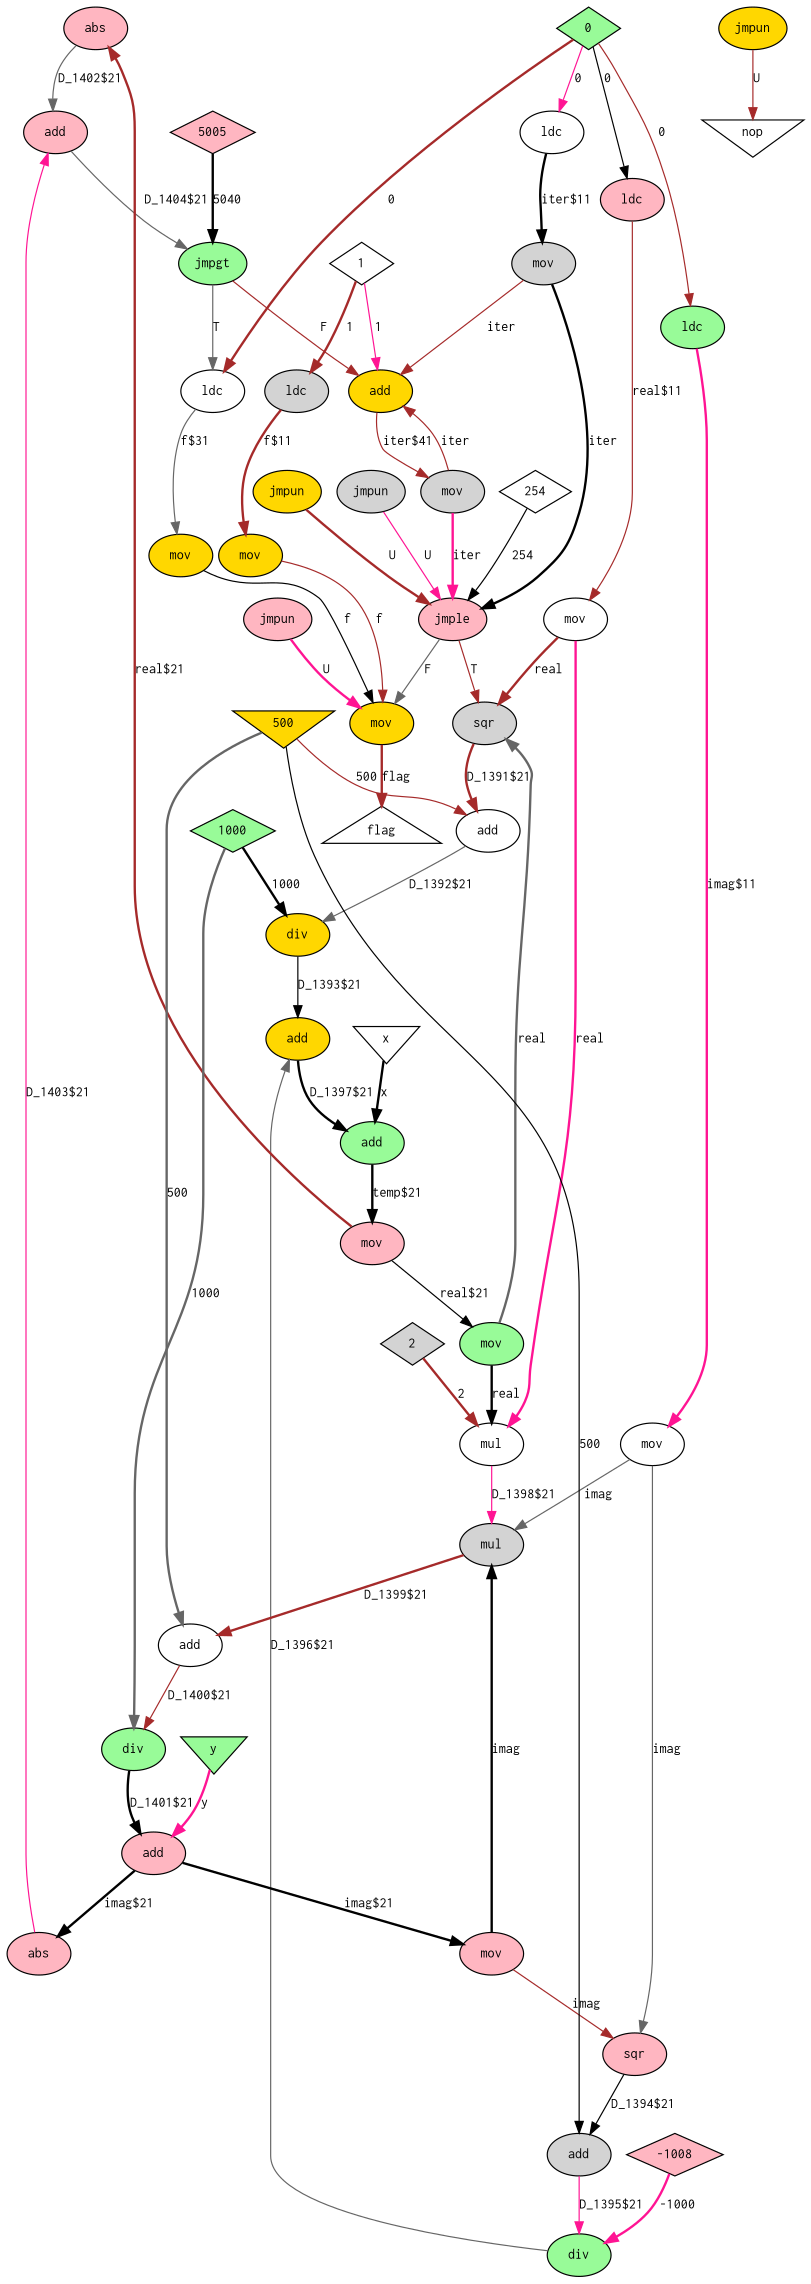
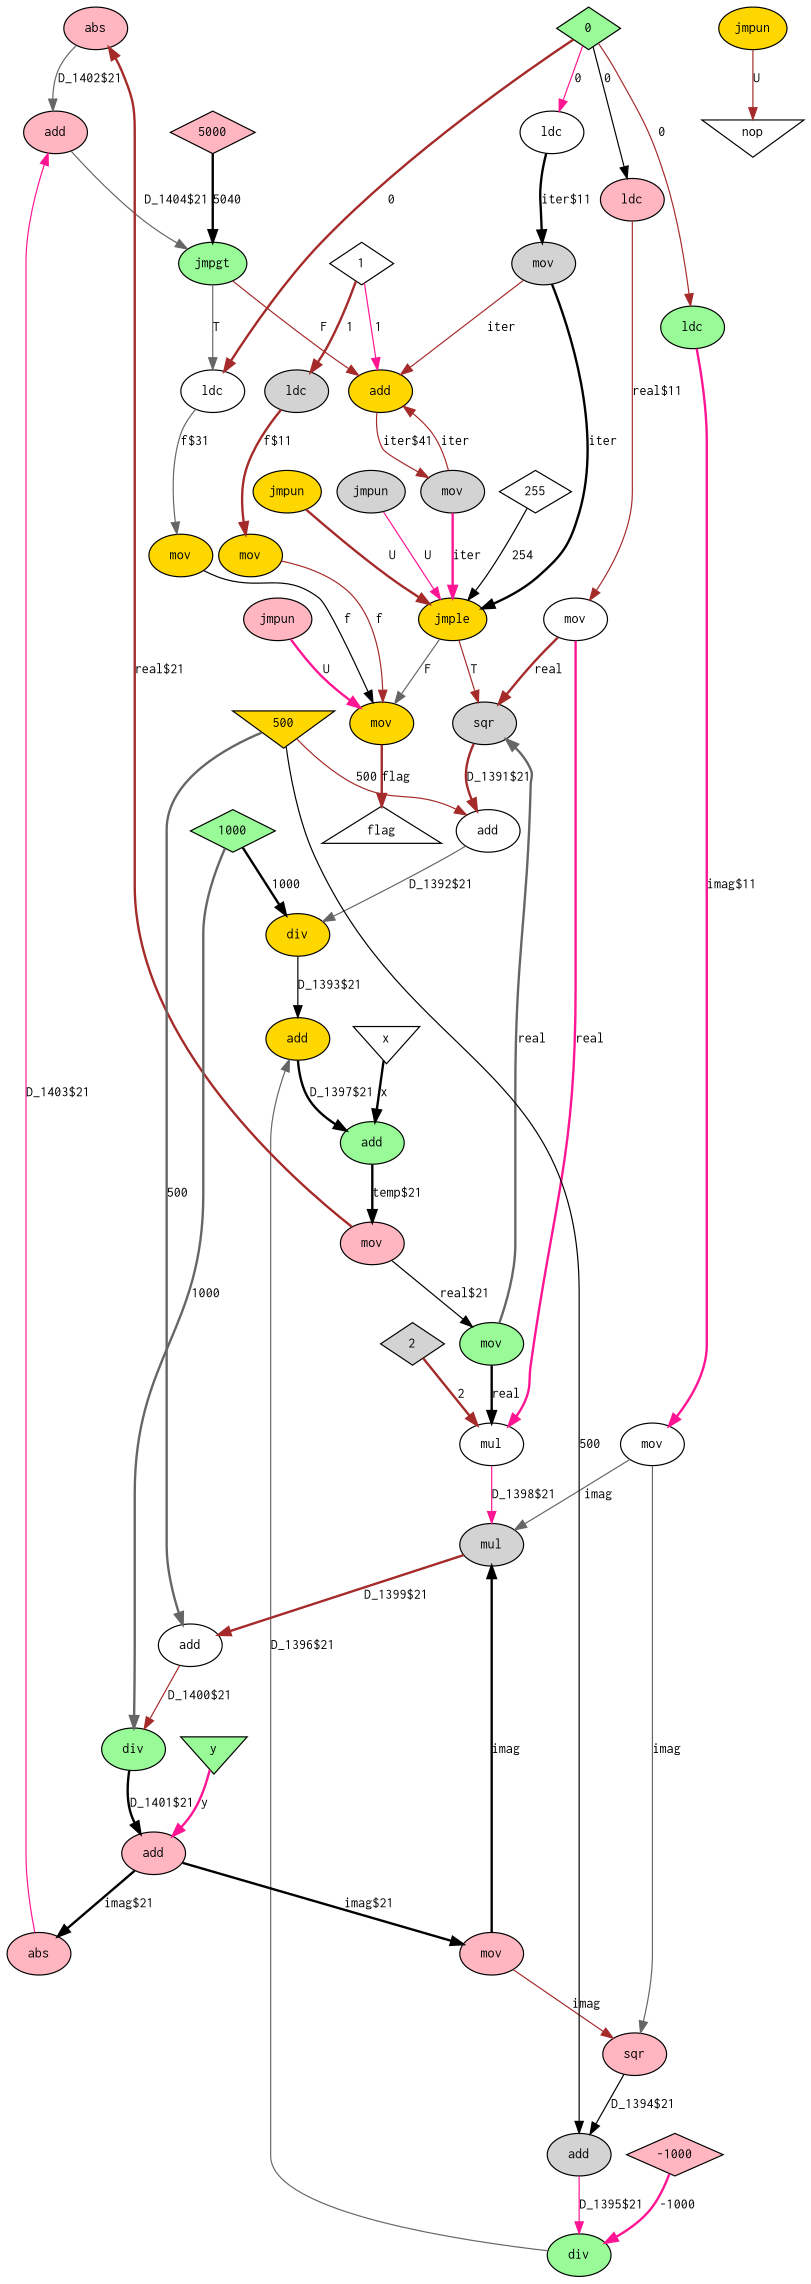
  digraph {
    nodesep=0.175
    rankdir=TB
    node [argix=-1 dataspec=na fillcolor=lightpink fontname=Courier fontsize=12 ntype=operation shape=ellipse style=filled]
    edge [argix=-1 color=brown dataspec=s32 etype=D fontname=Courier fontsize=12 order=1 style=solid vtype=localvar]
    n1 [label=abs]
    n2 [label=add]
    n3 [fillcolor=palegreen label=jmpgt]
    n4 [label=abs]
    n5 [fillcolor=white label=add]
    n6 [fillcolor=gold label=div]
    n7 [fillcolor=gold label=add]
    n8 [fillcolor=lightgrey label=add]
    n9 [fillcolor=palegreen label=div]
    n10 [fillcolor=palegreen label=add]
    n11 [label=mov]
    n12 [fillcolor=palegreen label=mov]
    n13 [fillcolor=white label=add]
    n14 [fillcolor=palegreen label=div]
    n15 [label=add]
    n16 [label=mov]
    n17 [fillcolor=lightgrey label=mul]
    n18 [label=sqr]
    n19 [fillcolor=gold label=add]
    n20 [fillcolor=white label=ldc]
    n21 [fillcolor=lightgrey label=mov]
-   n22 [label=jmple]
+   n22 [fillcolor=gold label=jmple]
    n23 [dataspec=s32 fillcolor=palegreen label=0 ntype=constant shape=diamond]
    n24 [label=ldc]
    n25 [fillcolor=palegreen label=ldc]
    n26 [fillcolor=white label=ldc]
    n27 [fillcolor=white label=mov]
    n28 [fillcolor=white label=mov]
    n29 [fillcolor=gold label=mov]
    n30 [fillcolor=lightgrey label=mov]
    n31 [dataspec=s32 fillcolor=white label=1 ntype=constant shape=diamond]
    n32 [fillcolor=lightgrey label=ldc]
    n33 [fillcolor=gold label=mov]
    n34 [dataspec=s32 fillcolor=palegreen label=1000 ntype=constant shape=diamond]
    n35 [dataspec=s32 fillcolor=lightgrey label=2 ntype=constant shape=diamond]
    n36 [fillcolor=white label=mul]
-   n37 [dataspec=s32 fillcolor=white label=254 ntype=constant shape=diamond]
+   n37 [dataspec=s32 fillcolor=white label=255 ntype=constant shape=diamond]
    n38 [fillcolor=gold label=mov]
    n39 [fillcolor=lightgrey label=sqr]
    n40 [dataspec=s32 fillcolor=gold label=500 ntype=constant shape=invtriangle]
-   n41 [dataspec=s32 label=5005 ntype=constant shape=diamond]
-   n42 [dataspec=s32 label=-1008 ntype=constant shape=diamond]
+   n41 [dataspec=s32 label=5000 ntype=constant shape=diamond]
+   n42 [dataspec=s32 label=-1000 ntype=constant shape=diamond]
    n43 [argix=0 dataspec=s32 fillcolor=white label=flag ntype=outvar shape=triangle]
    n44 [label=jmpun]
    n45 [fillcolor=gold label=jmpun]
    n46 [fillcolor=gold label=jmpun]
    n47 [fillcolor=white label=nop shape=invtriangle]
    n48 [fillcolor=lightgrey label=jmpun]
    n49 [argix=0 dataspec=s32 fillcolor=white label=x ntype=invar shape=invtriangle]
    n50 [argix=1 dataspec=s32 fillcolor=palegreen label=y ntype=invar shape=invtriangle]
    n1 -> n2 [color=gray40 label="D_1402$21"]
    n2 -> n3 [color=gray40 label="D_1404$21"]
    n3 -> n19 [dataspec=u1 etype=F label=F order=2 vtype=""]
    n3 -> n20 [color=gray40 dataspec=u1 etype=T label=T vtype=""]
    n4 -> n2 [color=deeppink label="D_1403$21" order=2]
    n5 -> n6 [color=gray40 label="D_1392$21"]
    n6 -> n7 [color=black label="D_1393$21"]
    n7 -> n10 [color=black label="D_1397$21" style=bold]
    n8 -> n9 [color=deeppink label="D_1395$21"]
    n9 -> n7 [color=gray40 label="D_1396$21" order=2]
    n10 -> n11 [color=black label="temp$21" style=bold]
    n11 -> n1 [label="real$21" style=bold]
    n11 -> n12 [color=black label="real$21"]
    n12 -> n36 [color=black label=real style=bold]
    n12 -> n39 [color=gray40 label=real style=bold]
    n13 -> n14 [label="D_1400$21"]
    n14 -> n15 [color=black label="D_1401$21" style=bold]
    n15 -> n4 [color=black label="imag$21" style=bold]
    n15 -> n16 [color=black label="imag$21" style=bold]
    n16 -> n17 [color=black label=imag order=2 style=bold]
    n16 -> n18 [label=imag]
    n17 -> n13 [label="D_1399$21" style=bold]
    n18 -> n8 [color=black label="D_1394$21"]
    n19 -> n21 [label="iter$41"]
    n20 -> n29 [color=gray40 label="f$31"]
    n21 -> n19 [label=iter]
    n21 -> n22 [color=deeppink label=iter style=bold]
    n22 -> n38 [color=gray40 dataspec=u1 etype=F label=F order=2 vtype=""]
    n22 -> n39 [dataspec=u1 etype=T label=T vtype=""]
    n23 -> n20 [label=0 style=bold vtype=globalvar]
    n23 -> n24 [color=black label=0 vtype=globalvar]
    n23 -> n25 [label=0 vtype=globalvar]
    n23 -> n26 [color=deeppink label=0 vtype=globalvar]
    n24 -> n27 [label="real$11"]
    n25 -> n28 [color=deeppink label="imag$11" style=bold]
    n26 -> n30 [color=black label="iter$11" style=bold]
    n27 -> n36 [color=deeppink label=real style=bold]
    n27 -> n39 [label=real style=bold]
    n28 -> n17 [color=gray40 label=imag order=2]
    n28 -> n18 [color=gray40 label=imag]
    n29 -> n38 [color=black label=f]
    n30 -> n19 [label=iter]
    n30 -> n22 [color=black label=iter style=bold]
    n31 -> n19 [color=deeppink label=1 order=2 vtype=globalvar]
    n31 -> n32 [label=1 style=bold vtype=globalvar]
    n32 -> n33 [label="f$11" style=bold]
    n33 -> n38 [label=f]
    n34 -> n6 [color=black label=1000 order=2 style=bold vtype=globalvar]
    n34 -> n14 [color=gray40 label=1000 order=2 style=bold vtype=globalvar]
    n35 -> n36 [label=2 order=2 style=bold vtype=globalvar]
    n36 -> n17 [color=deeppink label="D_1398$21"]
    n37 -> n22 [color=black label=254 order=2 vtype=globalvar]
    n38 -> n43 [label=flag style=bold vtype=outarg]
    n39 -> n5 [label="D_1391$21" style=bold]
    n40 -> n5 [label=500 order=2 vtype=globalvar]
    n40 -> n8 [color=black label=500 order=2 vtype=globalvar]
    n40 -> n13 [color=gray40 label=500 order=2 style=bold vtype=globalvar]
    n41 -> n3 [color=black label=5040 order=2 style=bold vtype=globalvar]
    n42 -> n9 [color=deeppink label=-1000 order=2 style=bold vtype=globalvar]
    n44 -> n38 [color=deeppink dataspec=u1 etype=U label=U style=bold vtype=""]
    n45 -> n22 [dataspec=u1 etype=U label=U style=bold vtype=""]
    n46 -> n47 [dataspec=u1 etype=U label=U vtype=""]
    n48 -> n22 [color=deeppink dataspec=u1 etype=U label=U vtype=""]
    n49 -> n10 [color=black label=x order=2 style=bold vtype=inarg]
    n50 -> n15 [color=deeppink label=y order=2 style=bold vtype=inarg]
  }
